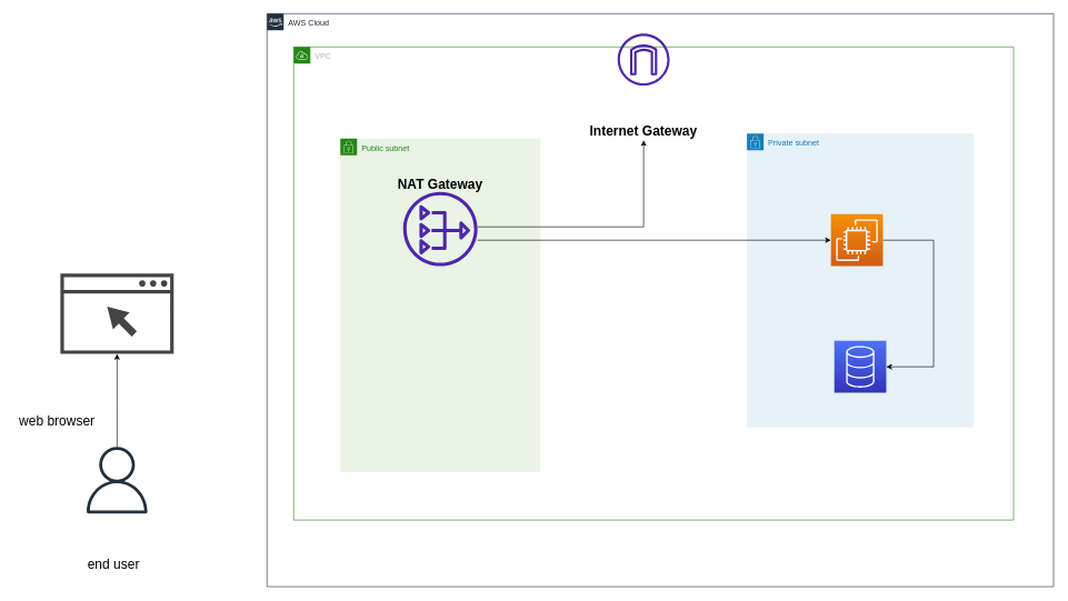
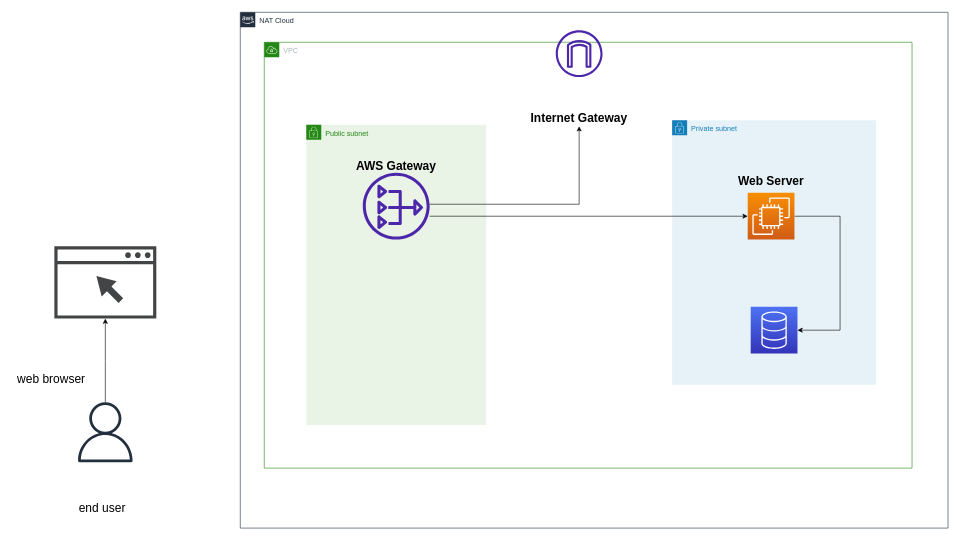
  <mxCell id="0" />
  <mxCell id="1" parent="0" />
- <mxCell id="2" value="AWS Cloud" style="points=[[0,0],[0.25,0],[0.5,0],[0.75,0],[1,0],[1,0.25],[1,0.5],[1,0.75],[1,1],[0.75,1],[0.5,1],[0.25,1],[0,1],[0,0.75],[0,0.5],[0,0.25]];outlineConnect=0;gradientColor=none;html=1;whiteSpace=wrap;fontSize=12;fontStyle=0;shape=mxgraph.aws4.group;grIcon=mxgraph.aws4.group_aws_cloud_alt;strokeColor=#232F3E;fillColor=none;verticalAlign=top;align=left;spacingLeft=30;fontColor=#232F3E;dashed=0;labelBackgroundColor=#ffffff;container=1;pointerEvents=0;collapsible=0;recursiveResize=0;" parent="1" vertex="1"><mxGeometry x="400" y="20" width="1180" height="860" as="geometry" /></mxCell>
+ <mxCell id="2" value="NAT Cloud" style="points=[[0,0],[0.25,0],[0.5,0],[0.75,0],[1,0],[1,0.25],[1,0.5],[1,0.75],[1,1],[0.75,1],[0.5,1],[0.25,1],[0,1],[0,0.75],[0,0.5],[0,0.25]];outlineConnect=0;gradientColor=none;html=1;whiteSpace=wrap;fontSize=12;fontStyle=0;shape=mxgraph.aws4.group;grIcon=mxgraph.aws4.group_aws_cloud_alt;strokeColor=#232F3E;fillColor=none;verticalAlign=top;align=left;spacingLeft=30;fontColor=#232F3E;dashed=0;labelBackgroundColor=#ffffff;container=1;pointerEvents=0;collapsible=0;recursiveResize=0;" parent="1" vertex="1"><mxGeometry x="400" y="20" width="1180" height="860" as="geometry" /></mxCell>
  <mxCell id="3" value="VPC" style="points=[[0,0],[0.25,0],[0.5,0],[0.75,0],[1,0],[1,0.25],[1,0.5],[1,0.75],[1,1],[0.75,1],[0.5,1],[0.25,1],[0,1],[0,0.75],[0,0.5],[0,0.25]];outlineConnect=0;gradientColor=none;html=1;whiteSpace=wrap;fontSize=12;fontStyle=0;container=1;pointerEvents=0;collapsible=0;recursiveResize=0;shape=mxgraph.aws4.group;grIcon=mxgraph.aws4.group_vpc;strokeColor=#248814;fillColor=none;verticalAlign=top;align=left;spacingLeft=30;fontColor=#AAB7B8;dashed=0;" parent="2" vertex="1"><mxGeometry x="40" y="50" width="1080" height="710" as="geometry" /></mxCell>
  <mxCell id="4" value="Internet Gateway" style="text;html=1;strokeColor=none;fillColor=none;align=center;verticalAlign=middle;whiteSpace=wrap;rounded=0;fontStyle=1;fontSize=20;" parent="3" vertex="1"><mxGeometry x="430" y="110" width="190" height="30" as="geometry" /></mxCell>
  <mxCell id="5" value="" style="sketch=0;outlineConnect=0;fontColor=#232F3E;gradientColor=none;fillColor=#4D27AA;strokeColor=none;dashed=0;verticalLabelPosition=bottom;verticalAlign=top;align=center;html=1;fontSize=12;fontStyle=0;aspect=fixed;pointerEvents=1;shape=mxgraph.aws4.internet_gateway;" parent="3" vertex="1"><mxGeometry x="486" y="-20" width="78" height="78" as="geometry" /></mxCell>
  <mxCell id="6" value="Public subnet" style="points=[[0,0],[0.25,0],[0.5,0],[0.75,0],[1,0],[1,0.25],[1,0.5],[1,0.75],[1,1],[0.75,1],[0.5,1],[0.25,1],[0,1],[0,0.75],[0,0.5],[0,0.25]];outlineConnect=0;gradientColor=none;html=1;whiteSpace=wrap;fontSize=12;fontStyle=0;container=1;pointerEvents=0;collapsible=0;recursiveResize=0;shape=mxgraph.aws4.group;grIcon=mxgraph.aws4.group_security_group;grStroke=0;strokeColor=#248814;fillColor=#E9F3E6;verticalAlign=top;align=left;spacingLeft=30;fontColor=#248814;dashed=0;" parent="3" vertex="1"><mxGeometry x="70" y="137.5" width="300" height="500.5" as="geometry" /></mxCell>
  <mxCell id="7" value="" style="sketch=0;outlineConnect=0;fontColor=#232F3E;gradientColor=none;fillColor=#4D27AA;strokeColor=none;dashed=0;verticalLabelPosition=bottom;verticalAlign=top;align=center;html=1;fontSize=12;fontStyle=0;aspect=fixed;pointerEvents=1;shape=mxgraph.aws4.nat_gateway;" parent="6" vertex="1"><mxGeometry x="94.25" y="80" width="111.5" height="111.5" as="geometry" /></mxCell>
- <mxCell id="8" value="NAT Gateway" style="text;html=1;strokeColor=none;fillColor=none;align=center;verticalAlign=middle;whiteSpace=wrap;rounded=0;fontStyle=1;fontSize=20;" parent="6" vertex="1"><mxGeometry x="75" y="52.5" width="150" height="32.5" as="geometry" /></mxCell>
+ <mxCell id="8" value="AWS Gateway" style="text;html=1;strokeColor=none;fillColor=none;align=center;verticalAlign=middle;whiteSpace=wrap;rounded=0;fontStyle=1;fontSize=20;" parent="6" vertex="1"><mxGeometry x="75" y="52.5" width="150" height="32.5" as="geometry" /></mxCell>
  <mxCell id="9" value="Private subnet" style="points=[[0,0],[0.25,0],[0.5,0],[0.75,0],[1,0],[1,0.25],[1,0.5],[1,0.75],[1,1],[0.75,1],[0.5,1],[0.25,1],[0,1],[0,0.75],[0,0.5],[0,0.25]];outlineConnect=0;gradientColor=none;html=1;whiteSpace=wrap;fontSize=12;fontStyle=0;container=1;pointerEvents=0;collapsible=0;recursiveResize=0;shape=mxgraph.aws4.group;grIcon=mxgraph.aws4.group_security_group;grStroke=0;strokeColor=#147EBA;fillColor=#E6F2F8;verticalAlign=top;align=left;spacingLeft=30;fontColor=#147EBA;dashed=0;" parent="3" vertex="1"><mxGeometry x="680" y="130" width="340" height="441" as="geometry" /></mxCell>
  <mxCell id="10" style="edgeStyle=orthogonalEdgeStyle;rounded=0;orthogonalLoop=1;jettySize=auto;html=1;exitX=1;exitY=0.5;exitDx=0;exitDy=0;exitPerimeter=0;entryX=1;entryY=0.5;entryDx=0;entryDy=0;entryPerimeter=0;fontSize=20;" parent="9" source="11" target="13" edge="1"><mxGeometry relative="1" as="geometry"><Array as="points"><mxPoint x="280" y="160" /><mxPoint x="280" y="350" /></Array></mxGeometry></mxCell>
  <mxCell id="11" value="" style="sketch=0;points=[[0,0,0],[0.25,0,0],[0.5,0,0],[0.75,0,0],[1,0,0],[0,1,0],[0.25,1,0],[0.5,1,0],[0.75,1,0],[1,1,0],[0,0.25,0],[0,0.5,0],[0,0.75,0],[1,0.25,0],[1,0.5,0],[1,0.75,0]];outlineConnect=0;fontColor=#232F3E;gradientColor=#F78E04;gradientDirection=north;fillColor=#D05C17;strokeColor=#ffffff;dashed=0;verticalLabelPosition=bottom;verticalAlign=top;align=center;html=1;fontSize=12;fontStyle=0;aspect=fixed;shape=mxgraph.aws4.resourceIcon;resIcon=mxgraph.aws4.ec2;" parent="9" vertex="1"><mxGeometry x="126" y="121" width="78" height="78" as="geometry" /></mxCell>
+ <mxCell id="12" value="Web Server" style="text;html=1;strokeColor=none;fillColor=none;align=center;verticalAlign=middle;whiteSpace=wrap;rounded=0;fontStyle=1;fontSize=20;" parent="9" vertex="1"><mxGeometry x="90" y="90" width="150" height="20" as="geometry" /></mxCell>
  <mxCell id="13" value="" style="sketch=0;points=[[0,0,0],[0.25,0,0],[0.5,0,0],[0.75,0,0],[1,0,0],[0,1,0],[0.25,1,0],[0.5,1,0],[0.75,1,0],[1,1,0],[0,0.25,0],[0,0.5,0],[0,0.75,0],[1,0.25,0],[1,0.5,0],[1,0.75,0]];outlineConnect=0;fontColor=#232F3E;gradientColor=#4D72F3;gradientDirection=north;fillColor=#3334B9;strokeColor=#ffffff;dashed=0;verticalLabelPosition=bottom;verticalAlign=top;align=center;html=1;fontSize=12;fontStyle=0;aspect=fixed;shape=mxgraph.aws4.resourceIcon;resIcon=mxgraph.aws4.database;" parent="9" vertex="1"><mxGeometry x="131" y="311" width="78" height="78" as="geometry" /></mxCell>
  <mxCell id="14" style="edgeStyle=orthogonalEdgeStyle;rounded=0;orthogonalLoop=1;jettySize=auto;html=1;entryX=0;entryY=0.5;entryDx=0;entryDy=0;entryPerimeter=0;fontSize=20;" parent="3" source="7" target="11" edge="1"><mxGeometry relative="1" as="geometry"><Array as="points"><mxPoint x="395" y="290" /><mxPoint x="395" y="290" /></Array></mxGeometry></mxCell>
  <mxCell id="15" style="edgeStyle=orthogonalEdgeStyle;rounded=0;orthogonalLoop=1;jettySize=auto;html=1;entryX=0.5;entryY=1;entryDx=0;entryDy=0;fontSize=20;" parent="3" source="7" target="4" edge="1"><mxGeometry relative="1" as="geometry"><Array as="points"><mxPoint x="525" y="270" /></Array></mxGeometry></mxCell>
  <mxCell id="16" style="edgeStyle=orthogonalEdgeStyle;rounded=0;orthogonalLoop=1;jettySize=auto;html=1;" edge="1" parent="1" source="17" target="18"><mxGeometry relative="1" as="geometry" /></mxCell>
  <mxCell id="17" value="" style="sketch=0;outlineConnect=0;fontColor=#232F3E;gradientColor=none;fillColor=#232F3D;strokeColor=none;dashed=0;verticalLabelPosition=bottom;verticalAlign=top;align=center;html=1;fontSize=12;fontStyle=0;aspect=fixed;pointerEvents=1;shape=mxgraph.aws4.user;" vertex="1" parent="1"><mxGeometry x="125" y="670" width="100" height="100" as="geometry" /></mxCell>
  <mxCell id="18" value="" style="sketch=0;pointerEvents=1;shadow=0;dashed=0;html=1;strokeColor=none;fillColor=#434445;aspect=fixed;labelPosition=center;verticalLabelPosition=bottom;verticalAlign=top;align=center;outlineConnect=0;shape=mxgraph.vvd.web_browser;" vertex="1" parent="1"><mxGeometry x="90" y="410" width="170" height="120.7" as="geometry" /></mxCell>
  <mxCell id="19" value="end user" style="text;html=1;strokeColor=none;fillColor=none;align=center;verticalAlign=middle;whiteSpace=wrap;rounded=0;fontSize=20;" vertex="1" parent="1"><mxGeometry x="120" y="830" width="100" height="30" as="geometry" /></mxCell>
  <mxCell id="20" value="web browser" style="text;html=1;strokeColor=none;fillColor=none;align=center;verticalAlign=middle;whiteSpace=wrap;rounded=0;fontSize=20;" vertex="1" parent="1"><mxGeometry x="20" y="615" width="130" height="30" as="geometry" /></mxCell>
